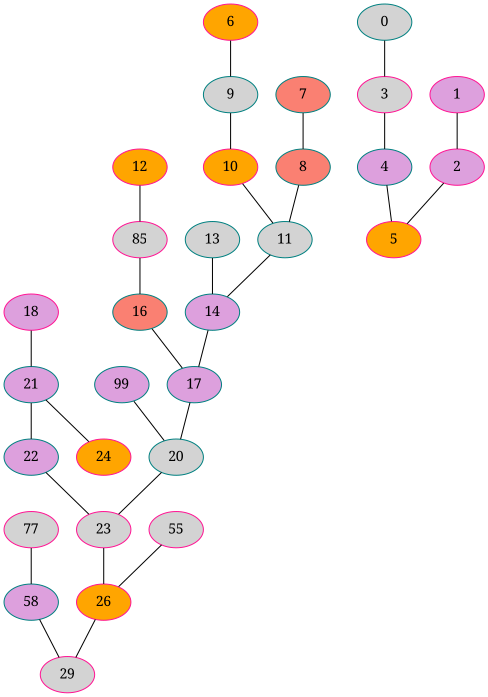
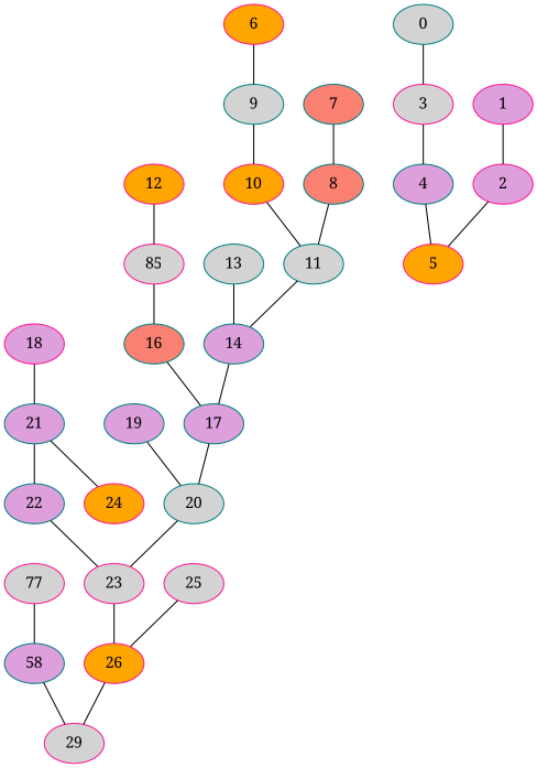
  graph {
    fontname="Noto Serif"
    node [color=deeppink fillcolor=lightgrey fontname="Noto Serif" style=filled]
    edge [fontname="Noto Serif"]
    26 [fillcolor=orange]
    23
    29
    22 [color=teal fillcolor=plum]
    20 [color=teal]
-   25 [label=55]
-   19 [color=teal fillcolor=plum label=99]
+   25
+   19 [color=teal fillcolor=plum]
    17 [color=teal fillcolor=plum]
    21 [color=teal fillcolor=plum]
    24 [fillcolor=orange]
    18 [fillcolor=plum]
    16 [color=teal fillcolor=salmon]
    14 [color=teal fillcolor=plum]
    n14 [color=teal fillcolor=plum label=58]
    n15 [label=77]
    13 [color=teal]
    11 [color=teal]
    n18 [label=85]
    12 [fillcolor=orange]
    10 [fillcolor=orange]
    8 [color=teal fillcolor=salmon]
    7 [color=teal fillcolor=salmon]
    5 [fillcolor=orange]
    9 [color=teal]
    6 [fillcolor=orange]
    4 [color=teal fillcolor=plum]
    2 [fillcolor=plum]
    1 [fillcolor=plum]
    3
    0 [color=teal]
    26 -- 29
    23 -- 26
    22 -- 23
    20 -- 23
    25 -- 26
    19 -- 20
    17 -- 20
    21 -- 22
    21 -- 24
    18 -- 21
    16 -- 17
    14 -- 17
    n14 -- 29
    n15 -- n14
    13 -- 14
    11 -- 14
    n18 -- 16
    12 -- n18
    10 -- 11
    8 -- 11
    7 -- 8
    9 -- 10
    6 -- 9
    4 -- 5
    2 -- 5
    1 -- 2
    3 -- 4
    0 -- 3
  }
